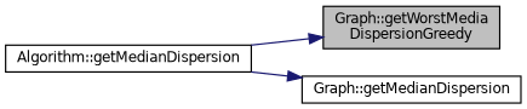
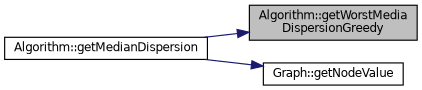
  digraph {
    rankdir=LR
    node [color=black fillcolor=white fontname=Helvetica fontsize=10 shape=record style=filled]
    edge [color=midnightblue fontname=Helvetica fontsize=10 labelfontname=Helvetica labelfontsize=10 style=solid]
-   n1 [fillcolor=grey75 fontcolor=black height=0.2 label="Graph::getWorstMedia\lDispersionGreedy" width=0.4]
+   n1 [fillcolor=grey75 fontcolor=black height=0.2 label="Algorithm::getWorstMedia\lDispersionGreedy" width=0.4]
    n2 [height=0.2 label="Algorithm::getMedianDispersion" width=0.4]
-   n3 [height=0.2 label="Graph::getMedianDispersion" width=0.4]
+   n3 [height=0.2 label="Graph::getNodeValue" width=0.4]
    n2 -> n1
    n2 -> n3
  }
